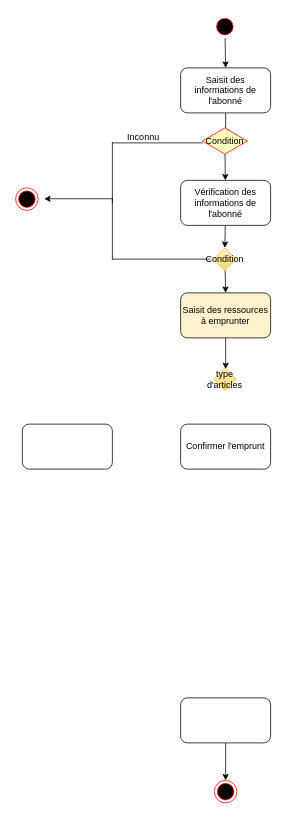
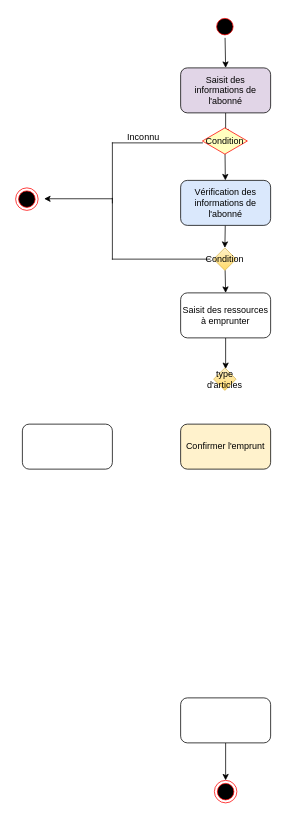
  <mxCell id="0" />
  <mxCell id="1" parent="0" />
  <mxCell id="2" style="edgeStyle=none;rounded=0;orthogonalLoop=1;jettySize=auto;html=1;entryX=0.5;entryY=0;entryDx=0;entryDy=0;" edge="1" parent="1" source="3"><mxGeometry relative="1" as="geometry"><mxPoint x="300" y="180" as="targetPoint" /></mxGeometry></mxCell>
- <mxCell id="3" value="Saisit des informations de l'abonné" style="rounded=1;whiteSpace=wrap;html=1;" vertex="1" parent="1"><mxGeometry x="240" y="90" width="120" height="60" as="geometry" /></mxCell>
+ <mxCell id="3" value="Saisit des informations de l'abonné" style="rounded=1;whiteSpace=wrap;html=1;fillColor=#e1d5e7;" vertex="1" parent="1"><mxGeometry x="240" y="90" width="120" height="60" as="geometry" /></mxCell>
  <mxCell id="4" style="edgeStyle=none;rounded=0;orthogonalLoop=1;jettySize=auto;html=1;entryX=0.5;entryY=0;entryDx=0;entryDy=0;" edge="1" parent="1" source="5" target="11"><mxGeometry relative="1" as="geometry" /></mxCell>
- <mxCell id="5" value="Vérification des informations de l'abonné" style="rounded=1;whiteSpace=wrap;html=1;" vertex="1" parent="1"><mxGeometry x="240" y="240" width="120" height="60" as="geometry" /></mxCell>
+ <mxCell id="5" value="Vérification des informations de l'abonné" style="rounded=1;whiteSpace=wrap;html=1;fillColor=#dae8fc;" vertex="1" parent="1"><mxGeometry x="240" y="240" width="120" height="60" as="geometry" /></mxCell>
  <mxCell id="6" value="" style="edgeStyle=none;rounded=0;orthogonalLoop=1;jettySize=auto;html=1;" edge="1" parent="1" source="7"><mxGeometry relative="1" as="geometry"><mxPoint x="300" y="491.5" as="targetPoint" /></mxGeometry></mxCell>
- <mxCell id="7" value="Saisit des ressources à emprunter" style="rounded=1;whiteSpace=wrap;html=1;fillColor=#fff2cc;" vertex="1" parent="1"><mxGeometry x="240" y="390" width="120" height="60" as="geometry" /></mxCell>
+ <mxCell id="7" value="Saisit des ressources à emprunter" style="rounded=1;whiteSpace=wrap;html=1;" vertex="1" parent="1"><mxGeometry x="240" y="390" width="120" height="60" as="geometry" /></mxCell>
  <mxCell id="8" value="" style="edgeStyle=none;rounded=0;orthogonalLoop=1;jettySize=auto;html=1;" edge="1" parent="1"><mxGeometry relative="1" as="geometry"><mxPoint x="149" y="264.5" as="sourcePoint" /><mxPoint x="58" y="264.5" as="targetPoint" /></mxGeometry></mxCell>
- <mxCell id="9" value="Confirmer l'emprunt" style="rounded=1;whiteSpace=wrap;html=1;" vertex="1" parent="1"><mxGeometry x="240" y="565" width="120" height="60" as="geometry" /></mxCell>
+ <mxCell id="9" value="Confirmer l'emprunt" style="rounded=1;whiteSpace=wrap;html=1;fillColor=#fff2cc;" vertex="1" parent="1"><mxGeometry x="240" y="565" width="120" height="60" as="geometry" /></mxCell>
  <mxCell id="10" style="edgeStyle=none;rounded=0;orthogonalLoop=1;jettySize=auto;html=1;entryX=0.5;entryY=0;entryDx=0;entryDy=0;" edge="1" parent="1" source="11" target="7"><mxGeometry relative="1" as="geometry" /></mxCell>
  <mxCell id="11" value="Condition" style="rhombus;whiteSpace=wrap;html=1;fillColor=#fff2cc;strokeColor=#d6b656;gradientColor=#ffd966;" vertex="1" parent="1"><mxGeometry x="284" y="330" width="30" height="30" as="geometry" /></mxCell>
  <mxCell id="12" value="" style="edgeStyle=none;rounded=0;orthogonalLoop=1;jettySize=auto;html=1;" edge="1" parent="1" source="13" target="16"><mxGeometry relative="1" as="geometry" /></mxCell>
  <mxCell id="13" value="" style="rounded=1;whiteSpace=wrap;html=1;" vertex="1" parent="1"><mxGeometry x="240" y="930" width="120" height="60" as="geometry" /></mxCell>
  <mxCell id="14" style="edgeStyle=none;rounded=0;orthogonalLoop=1;jettySize=auto;html=1;entryX=0.5;entryY=0;entryDx=0;entryDy=0;" edge="1" parent="1" source="15" target="3"><mxGeometry relative="1" as="geometry" /></mxCell>
  <mxCell id="15" value="" style="ellipse;html=1;shape=startState;fillColor=#000000;strokeColor=#ff0000;" vertex="1" parent="1"><mxGeometry x="284" y="20" width="30" height="30" as="geometry" /></mxCell>
  <mxCell id="16" value="" style="ellipse;html=1;shape=endState;fillColor=#000000;strokeColor=#ff0000;" vertex="1" parent="1"><mxGeometry x="285" y="1040" width="30" height="30" as="geometry" /></mxCell>
  <mxCell id="17" value="" style="edgeStyle=none;rounded=0;orthogonalLoop=1;jettySize=auto;html=1;" edge="1" parent="1" source="18" target="5"><mxGeometry relative="1" as="geometry" /></mxCell>
  <mxCell id="18" value="Condition" style="rhombus;whiteSpace=wrap;html=1;fontColor=#000000;fillColor=#ffffc0;strokeColor=#ff0000;" vertex="1" parent="1"><mxGeometry x="269" y="170" width="60" height="35" as="geometry" /></mxCell>
  <mxCell id="19" value="type d'articles" style="rhombus;whiteSpace=wrap;html=1;fillColor=#fff2cc;gradientColor=#ffd966;strokeColor=#d6b656;" vertex="1" parent="1"><mxGeometry x="284" y="490" width="30" height="30" as="geometry" /></mxCell>
  <mxCell id="20" value="" style="rounded=1;whiteSpace=wrap;html=1;" vertex="1" parent="1"><mxGeometry x="29" y="565" width="120" height="60" as="geometry" /></mxCell>
  <mxCell id="21" value="" style="shape=partialRectangle;whiteSpace=wrap;html=1;bottom=0;right=0;fillColor=none;" vertex="1" parent="1"><mxGeometry x="149" y="190" width="120" height="80" as="geometry" /></mxCell>
  <mxCell id="22" value="" style="shape=partialRectangle;whiteSpace=wrap;html=1;bottom=0;right=0;fillColor=none;rotation=-90;" vertex="1" parent="1"><mxGeometry x="173.5" y="239.5" width="81" height="130" as="geometry" /></mxCell>
  <mxCell id="23" value="" style="ellipse;html=1;shape=endState;fillColor=#000000;strokeColor=#ff0000;" vertex="1" parent="1"><mxGeometry x="20" y="250" width="30" height="30" as="geometry" /></mxCell>
  <mxCell id="24" value="Inconnu" style="text;html=1;align=center;verticalAlign=middle;resizable=0;points=[];autosize=1;strokeColor=none;fillColor=none;" vertex="1" parent="1"><mxGeometry x="155" y="168" width="70" height="30" as="geometry" /></mxCell>
